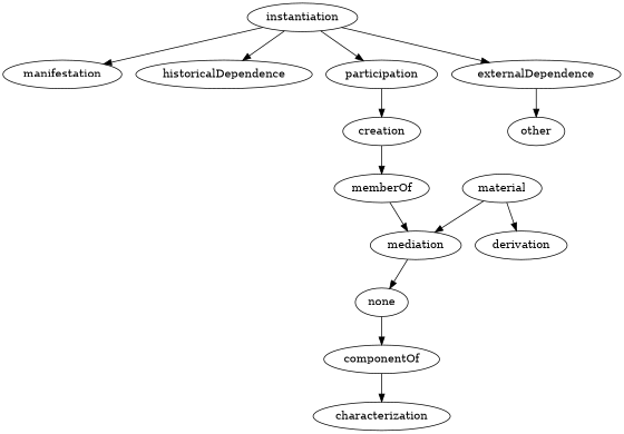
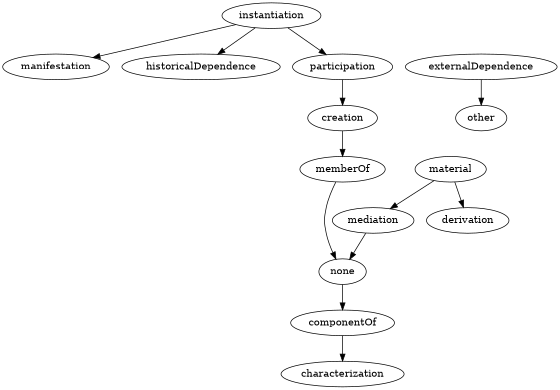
  strict digraph {
    instantiation
    manifestation
    historicalDependence
    participation
    externalDependence
    creation
    other
    memberOf
    mediation
    none
    material
    derivation
    componentOf
    characterization
    instantiation -> manifestation
    instantiation -> historicalDependence
    instantiation -> participation
-   instantiation -> externalDependence
    participation -> creation
    externalDependence -> other
    creation -> memberOf
-   memberOf -> mediation
+   memberOf -> none
    mediation -> none
    none -> componentOf
    material -> mediation
    material -> derivation
    componentOf -> characterization
  }
